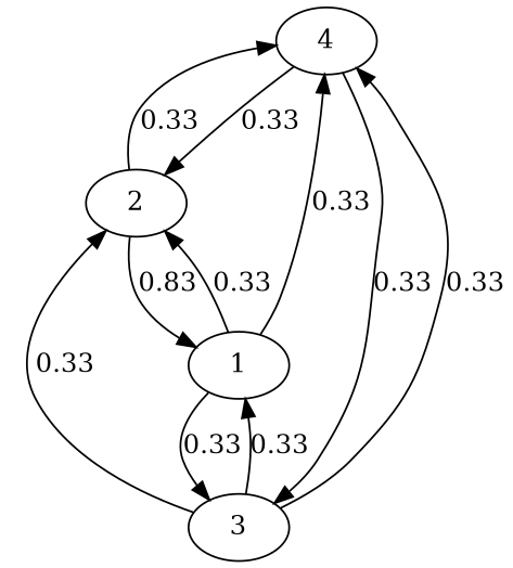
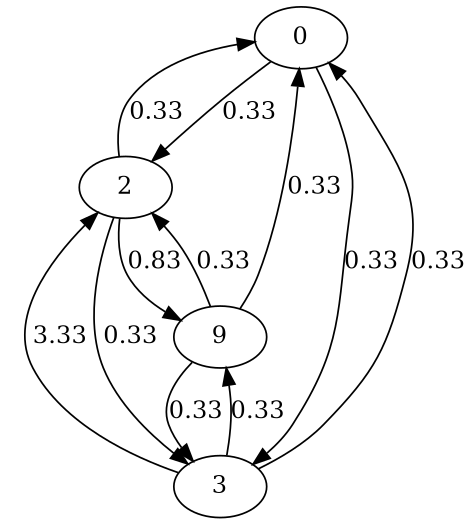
  digraph {
-   n1 [label=4]
+   n1 [label=0]
    n2 [label=2]
    n3 [label=3]
-   n4 [label=1]
+   n4 [label=9]
    n1 -> n2 [label=0.33]
    n1 -> n3 [label=0.33]
    n2 -> n1 [label=0.33]
+   n2 -> n3 [label=0.33]
    n2 -> n4 [label=0.83]
    n3 -> n1 [label=0.33]
-   n3 -> n2 [label=0.33]
+   n3 -> n2 [label=3.33]
    n3 -> n4 [label=0.33]
    n4 -> n1 [label=0.33]
    n4 -> n2 [label=0.33]
    n4 -> n3 [label=0.33]
  }
